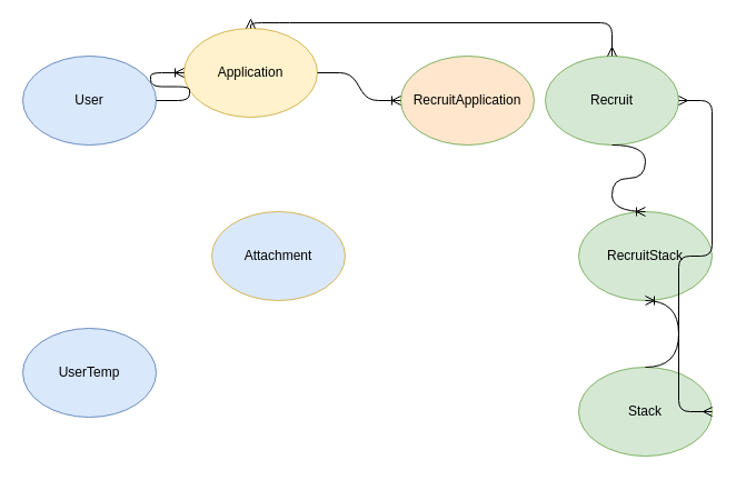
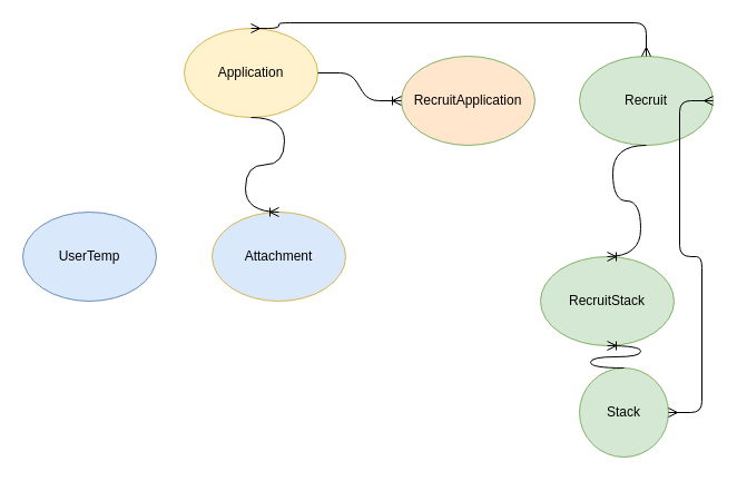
  <mxCell id="0" />
  <mxCell id="1" parent="0" />
- <mxCell id="2" value="User" style="ellipse;whiteSpace=wrap;html=1;fillColor=#dae8fc;strokeColor=#6c8ebf;" parent="1" vertex="1"><mxGeometry x="20" y="50" width="120" height="80" as="geometry" /></mxCell>
- <mxCell id="3" value="RecruitStack" style="ellipse;whiteSpace=wrap;html=1;fillColor=#d5e8d4;strokeColor=#82b366;" parent="1" vertex="1"><mxGeometry x="520" y="190" width="120" height="80" as="geometry" /></mxCell>
+ <mxCell id="3" value="RecruitStack" style="ellipse;whiteSpace=wrap;html=1;fillColor=#d5e8d4;strokeColor=#82b366;" parent="1" vertex="1"><mxGeometry x="485" y="230" width="120" height="80" as="geometry" /></mxCell>
  <mxCell id="4" value="Application" style="ellipse;whiteSpace=wrap;html=1;fillColor=#fff2cc;strokeColor=#d6b656;" parent="1" vertex="1"><mxGeometry x="165" y="25" width="120" height="80" as="geometry" /></mxCell>
- <mxCell id="5" value="Recruit" style="ellipse;whiteSpace=wrap;html=1;fillColor=#d5e8d4;strokeColor=#82b366;" parent="1" vertex="1"><mxGeometry x="490" y="50" width="120" height="80" as="geometry" /></mxCell>
- <mxCell id="6" value="Stack" style="ellipse;whiteSpace=wrap;html=1;fillColor=#d5e8d4;strokeColor=#82b366;" parent="1" vertex="1"><mxGeometry x="520" y="330" width="120" height="80" as="geometry" /></mxCell>
+ <mxCell id="5" value="Recruit" style="ellipse;whiteSpace=wrap;html=1;fillColor=#d5e8d4;strokeColor=#82b366;" parent="1" vertex="1"><mxGeometry x="520" y="50" width="120" height="80" as="geometry" /></mxCell>
+ <mxCell id="6" value="Stack" style="ellipse;whiteSpace=wrap;html=1;fillColor=#d5e8d4;strokeColor=#82b366;" parent="1" vertex="1"><mxGeometry x="520" y="330" width="80" height="80" as="geometry" /></mxCell>
  <mxCell id="7" value="Attachment" style="ellipse;whiteSpace=wrap;html=1;fillColor=#dae8fc;strokeColor=#d6b656;" parent="1" vertex="1"><mxGeometry x="190" y="190" width="120" height="80" as="geometry" /></mxCell>
  <mxCell id="8" value="" style="edgeStyle=entityRelationEdgeStyle;fontSize=12;html=1;endArrow=ERmany;startArrow=ERmany;targetPerimeterSpacing=0;strokeColor=#000000;entryX=1;entryY=0.5;entryDx=0;entryDy=0;exitX=1;exitY=0.5;exitDx=0;exitDy=0;" parent="1" source="5" target="6" edge="1"><mxGeometry width="100" height="100" relative="1" as="geometry"><mxPoint x="340" y="510" as="sourcePoint" /><mxPoint x="440" y="410" as="targetPoint" /></mxGeometry></mxCell>
  <mxCell id="9" value="" style="edgeStyle=entityRelationEdgeStyle;fontSize=12;html=1;endArrow=ERoneToMany;targetPerimeterSpacing=0;strokeColor=#000000;entryX=0.5;entryY=0;entryDx=0;entryDy=0;exitX=0.5;exitY=1;exitDx=0;exitDy=0;curved=1;" parent="1" source="5" target="3" edge="1"><mxGeometry width="100" height="100" relative="1" as="geometry"><mxPoint x="394" y="390" as="sourcePoint" /><mxPoint x="494" y="290" as="targetPoint" /></mxGeometry></mxCell>
  <mxCell id="10" value="" style="edgeStyle=entityRelationEdgeStyle;fontSize=12;html=1;endArrow=ERoneToMany;targetPerimeterSpacing=0;strokeColor=#000000;entryX=0.5;entryY=1;entryDx=0;entryDy=0;exitX=0.5;exitY=0;exitDx=0;exitDy=0;curved=1;" parent="1" source="6" target="3" edge="1"><mxGeometry width="100" height="100" relative="1" as="geometry"><mxPoint x="440" y="380" as="sourcePoint" /><mxPoint x="440" y="440" as="targetPoint" /></mxGeometry></mxCell>
- <mxCell id="12" value="" style="edgeStyle=entityRelationEdgeStyle;fontSize=12;html=1;endArrow=ERoneToMany;targetPerimeterSpacing=0;strokeColor=#000000;entryX=0;entryY=0.5;entryDx=0;entryDy=0;exitX=1;exitY=0.5;exitDx=0;exitDy=0;" parent="1" source="2" target="4" edge="1"><mxGeometry width="100" height="100" relative="1" as="geometry"><mxPoint x="340" y="510" as="sourcePoint" /><mxPoint x="210" y="140" as="targetPoint" /></mxGeometry></mxCell>
- <mxCell id="13" value="UserTemp" style="ellipse;whiteSpace=wrap;html=1;fillColor=#dae8fc;strokeColor=#6c8ebf;" vertex="1" parent="1"><mxGeometry x="20" y="295" width="120" height="80" as="geometry" /></mxCell>
+ <mxCell id="11" value="" style="edgeStyle=entityRelationEdgeStyle;fontSize=12;html=1;endArrow=ERoneToMany;targetPerimeterSpacing=0;strokeColor=#000000;entryX=0.5;entryY=0;entryDx=0;entryDy=0;exitX=0.5;exitY=1;exitDx=0;exitDy=0;curved=1;" parent="1" source="4" target="7" edge="1"><mxGeometry width="100" height="100" relative="1" as="geometry"><mxPoint x="340" y="510" as="sourcePoint" /><mxPoint x="440" y="410" as="targetPoint" /></mxGeometry></mxCell>
+ <mxCell id="13" value="UserTemp" style="ellipse;whiteSpace=wrap;html=1;fillColor=#dae8fc;strokeColor=#6c8ebf;" vertex="1" parent="1"><mxGeometry x="20" y="190" width="120" height="80" as="geometry" /></mxCell>
  <mxCell id="14" value="RecruitApplication" style="ellipse;whiteSpace=wrap;html=1;fillColor=#ffe6cc;strokeColor=#82b366;" vertex="1" parent="1"><mxGeometry x="360" y="50" width="120" height="80" as="geometry" /></mxCell>
  <mxCell id="15" value="" style="edgeStyle=entityRelationEdgeStyle;fontSize=12;html=1;endArrow=ERoneToMany;targetPerimeterSpacing=0;strokeColor=#000000;exitX=1;exitY=0.5;exitDx=0;exitDy=0;" edge="1" parent="1" source="4"><mxGeometry width="100" height="100" relative="1" as="geometry"><mxPoint x="336" y="90" as="sourcePoint" /><mxPoint x="360" y="90" as="targetPoint" /></mxGeometry></mxCell>
  <mxCell id="16" value="" style="edgeStyle=orthogonalEdgeStyle;fontSize=12;html=1;endArrow=ERmany;startArrow=ERmany;entryX=0.5;entryY=0;entryDx=0;entryDy=0;exitX=0.5;exitY=0;exitDx=0;exitDy=0;" edge="1" parent="1" source="4" target="5"><mxGeometry width="100" height="100" relative="1" as="geometry"><mxPoint x="330" y="140" as="sourcePoint" /><mxPoint x="430" y="40" as="targetPoint" /><Array as="points"><mxPoint x="250" y="20" /><mxPoint x="580" y="20" /></Array></mxGeometry></mxCell>
